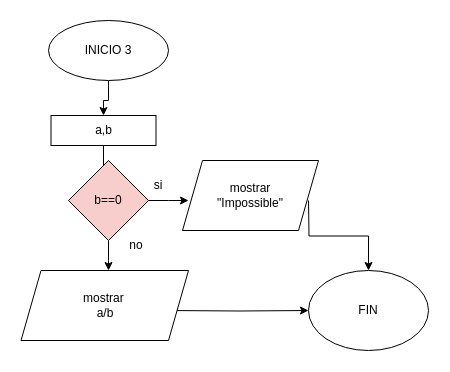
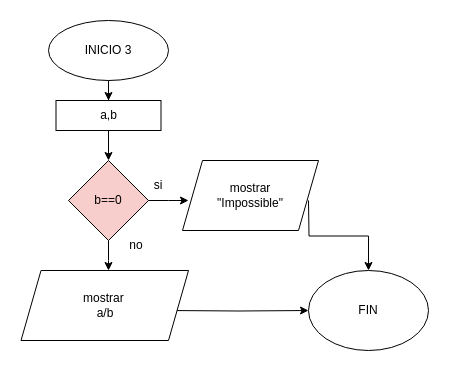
  <mxCell id="0" />
  <mxCell id="1" parent="0" />
  <mxCell id="2" value="" style="edgeStyle=orthogonalEdgeStyle;rounded=0;orthogonalLoop=1;jettySize=auto;html=1;" edge="1" parent="1" source="3" target="5"><mxGeometry relative="1" as="geometry" /></mxCell>
  <mxCell id="3" value="INICIO 3" style="ellipse;whiteSpace=wrap;html=1;" vertex="1" parent="1"><mxGeometry x="48" y="20" width="120" height="60" as="geometry" /></mxCell>
  <mxCell id="4" value="" style="edgeStyle=orthogonalEdgeStyle;rounded=0;orthogonalLoop=1;jettySize=auto;html=1;" edge="1" parent="1" source="5" target="8"><mxGeometry relative="1" as="geometry" /></mxCell>
- <mxCell id="5" value="a,b" style="whiteSpace=wrap;html=1;" vertex="1" parent="1"><mxGeometry x="50.5" y="115" width="105" height="30" as="geometry" /></mxCell>
+ <mxCell id="5" value="a,b" style="whiteSpace=wrap;html=1;" vertex="1" parent="1"><mxGeometry x="55.5" y="100" width="105" height="30" as="geometry" /></mxCell>
  <mxCell id="6" value="" style="edgeStyle=orthogonalEdgeStyle;rounded=0;orthogonalLoop=1;jettySize=auto;html=1;" edge="1" parent="1" source="8"><mxGeometry relative="1" as="geometry"><mxPoint x="188" y="200" as="targetPoint" /></mxGeometry></mxCell>
  <mxCell id="7" value="" style="edgeStyle=orthogonalEdgeStyle;rounded=0;orthogonalLoop=1;jettySize=auto;html=1;" edge="1" parent="1" source="8"><mxGeometry relative="1" as="geometry"><mxPoint x="108" y="270" as="targetPoint" /></mxGeometry></mxCell>
  <mxCell id="8" value="b==0" style="rhombus;whiteSpace=wrap;html=1;fillColor=#f8cecc;" vertex="1" parent="1"><mxGeometry x="68" y="160" width="80" height="80" as="geometry" /></mxCell>
  <mxCell id="9" style="edgeStyle=orthogonalEdgeStyle;rounded=0;orthogonalLoop=1;jettySize=auto;html=1;" edge="1" parent="1" target="13"><mxGeometry relative="1" as="geometry"><mxPoint x="308" y="200" as="sourcePoint" /></mxGeometry></mxCell>
  <mxCell id="10" value="si" style="text;html=1;align=center;verticalAlign=middle;whiteSpace=wrap;rounded=0;" vertex="1" parent="1"><mxGeometry x="128" y="170" width="60" height="30" as="geometry" /></mxCell>
  <mxCell id="11" style="edgeStyle=orthogonalEdgeStyle;rounded=0;orthogonalLoop=1;jettySize=auto;html=1;entryX=0;entryY=0.5;entryDx=0;entryDy=0;" edge="1" parent="1" target="13"><mxGeometry relative="1" as="geometry"><mxPoint x="168" y="310" as="sourcePoint" /></mxGeometry></mxCell>
  <mxCell id="12" value="no" style="text;html=1;align=center;verticalAlign=middle;whiteSpace=wrap;rounded=0;" vertex="1" parent="1"><mxGeometry x="105.5" y="230" width="60" height="30" as="geometry" /></mxCell>
  <mxCell id="13" value="FIN" style="ellipse;whiteSpace=wrap;html=1;" vertex="1" parent="1"><mxGeometry x="308" y="270" width="120" height="80" as="geometry" /></mxCell>
  <mxCell id="14" value="mostrar&lt;div&gt;&quot;Impossible&quot;&lt;/div&gt;" style="shape=parallelogram;perimeter=parallelogramPerimeter;whiteSpace=wrap;html=1;fixedSize=1;" vertex="1" parent="1"><mxGeometry x="182" y="160" width="136" height="70" as="geometry" /></mxCell>
  <mxCell id="15" value="mostrar&amp;nbsp;&lt;div&gt;a/b&lt;/div&gt;" style="shape=parallelogram;perimeter=parallelogramPerimeter;whiteSpace=wrap;html=1;fixedSize=1;" vertex="1" parent="1"><mxGeometry x="20.5" y="270" width="167.5" height="70" as="geometry" /></mxCell>
